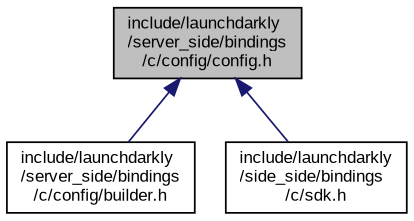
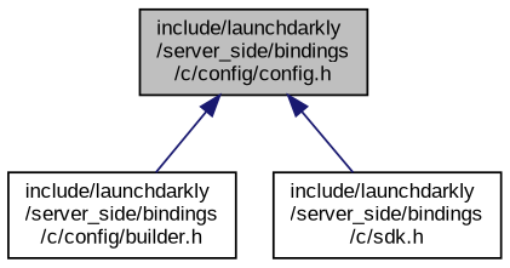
  digraph {
    fontname="Liberation Sans"
    node [color=black fillcolor=white fontname="Liberation Sans" fontsize=10 shape=record style=filled]
    edge [color=midnightblue dir=back fontname="Liberation Sans" fontsize=10 labelfontname=Helvetica labelfontsize=10 style=solid]
    n1 [fillcolor=grey75 fontcolor=black height=0.2 label="include/launchdarkly\l/server_side/bindings\l/c/config/config.h" width=0.4]
    n2 [height=0.2 label="include/launchdarkly\l/server_side/bindings\l/c/config/builder.h" width=0.4]
-   n3 [height=0.2 label="include/launchdarkly\l/side_side/bindings\l/c/sdk.h" width=0.4]
+   n3 [height=0.2 label="include/launchdarkly\l/server_side/bindings\l/c/sdk.h" width=0.4]
    n1 -> n2
    n1 -> n3
  }
